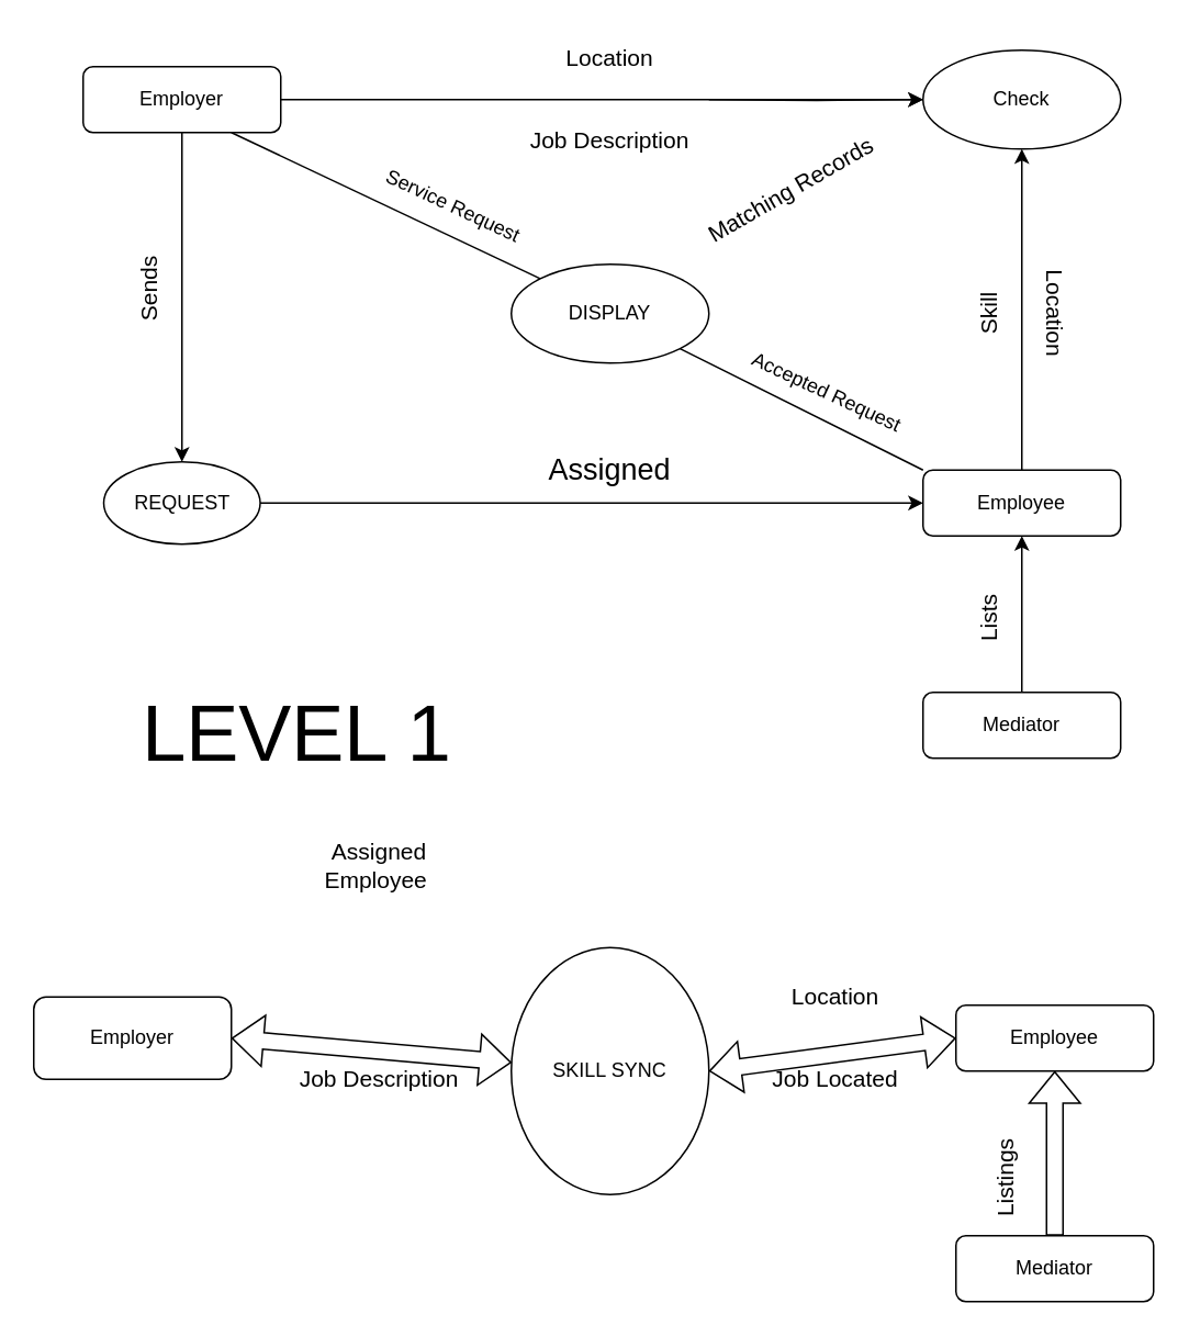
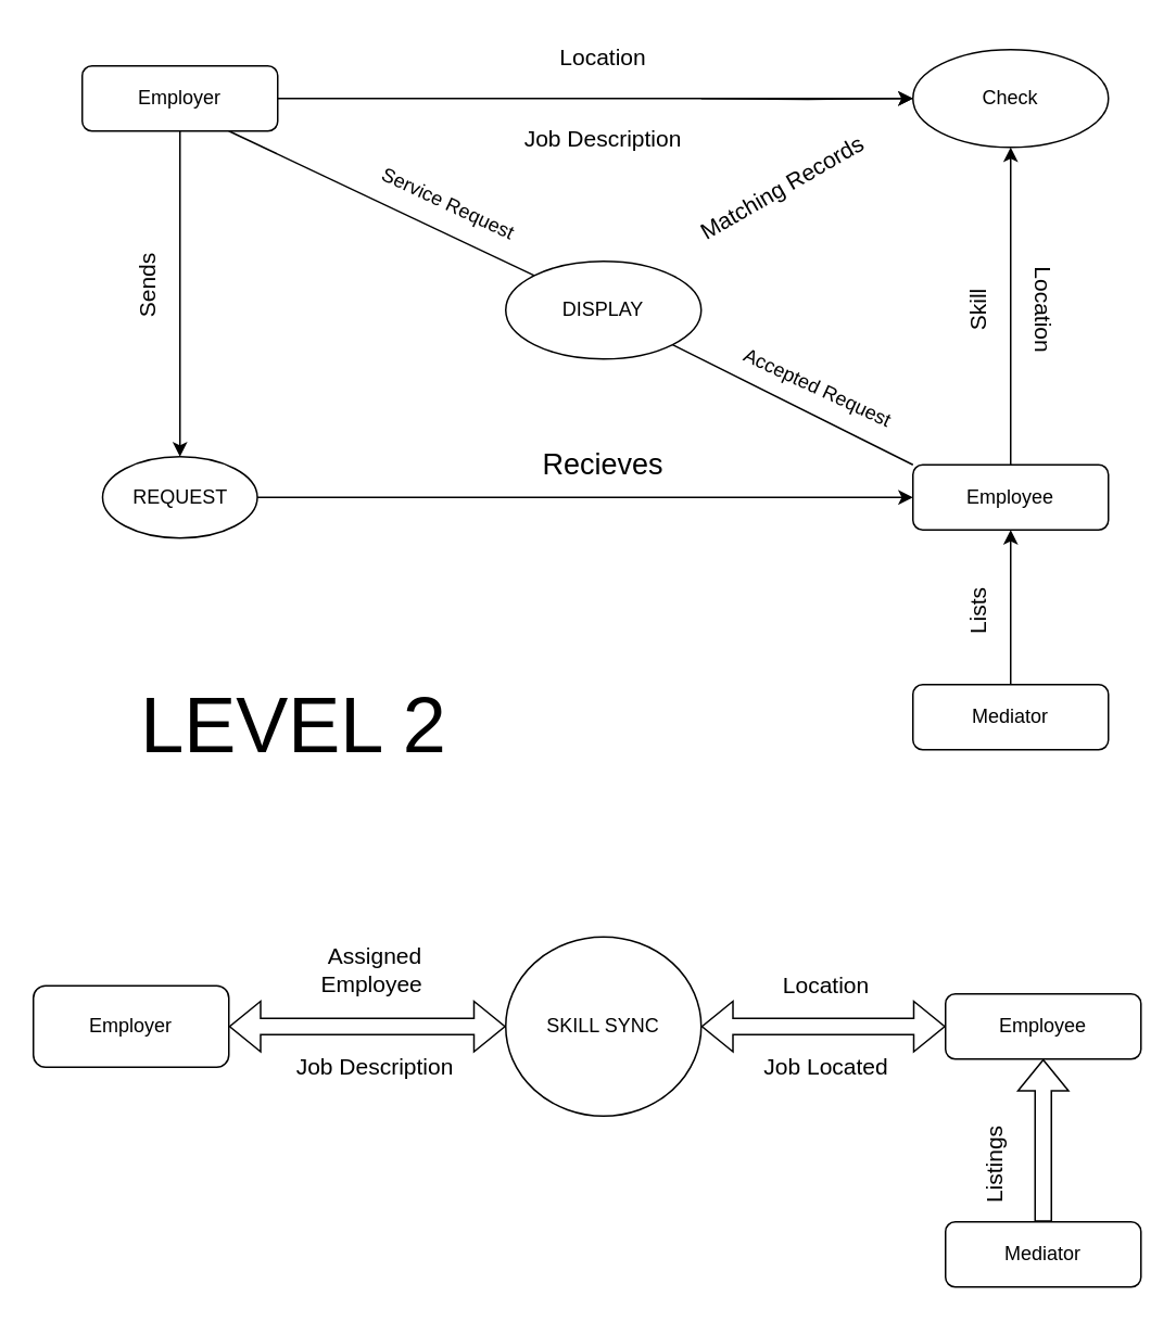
  <mxCell id="0" />
  <mxCell id="1" parent="0" />
  <mxCell id="2" style="edgeStyle=orthogonalEdgeStyle;rounded=0;orthogonalLoop=1;jettySize=auto;html=1;exitX=1;exitY=0.5;exitDx=0;exitDy=0;" edge="1" parent="1" source="4"><mxGeometry relative="1" as="geometry"><mxPoint x="560" y="60" as="targetPoint" /></mxGeometry></mxCell>
  <mxCell id="3" value="" style="edgeStyle=orthogonalEdgeStyle;rounded=0;orthogonalLoop=1;jettySize=auto;html=1;" edge="1" parent="1" source="4" target="12"><mxGeometry relative="1" as="geometry" /></mxCell>
  <mxCell id="4" value="Employer" style="rounded=1;whiteSpace=wrap;html=1;fontSize=12;glass=0;strokeWidth=1;shadow=0;" parent="1" vertex="1"><mxGeometry x="50" y="40" width="120" height="40" as="geometry" /></mxCell>
  <mxCell id="5" style="edgeStyle=orthogonalEdgeStyle;rounded=0;orthogonalLoop=1;jettySize=auto;html=1;exitX=1;exitY=0.5;exitDx=0;exitDy=0;entryX=0;entryY=0.5;entryDx=0;entryDy=0;" edge="1" parent="1" target="8"><mxGeometry relative="1" as="geometry"><mxPoint x="430" y="60" as="sourcePoint" /></mxGeometry></mxCell>
  <mxCell id="6" value="&lt;font style=&quot;font-size: 14px;&quot;&gt;Location&lt;/font&gt;" style="text;html=1;strokeColor=none;fillColor=none;align=center;verticalAlign=middle;whiteSpace=wrap;rounded=0;" vertex="1" parent="1"><mxGeometry x="340" y="20" width="60" height="30" as="geometry" /></mxCell>
  <mxCell id="7" value="&lt;font style=&quot;font-size: 14px;&quot;&gt;Job Description&lt;/font&gt;" style="text;html=1;strokeColor=none;fillColor=none;align=center;verticalAlign=middle;whiteSpace=wrap;rounded=0;" vertex="1" parent="1"><mxGeometry x="320" y="70" width="100" height="30" as="geometry" /></mxCell>
  <mxCell id="8" value="Check" style="ellipse;whiteSpace=wrap;html=1;" vertex="1" parent="1"><mxGeometry x="560" y="30" width="120" height="60" as="geometry" /></mxCell>
  <mxCell id="9" value="DISPLAY" style="ellipse;whiteSpace=wrap;html=1;" vertex="1" parent="1"><mxGeometry x="310" y="160" width="120" height="60" as="geometry" /></mxCell>
  <mxCell id="10" value="" style="endArrow=none;html=1;rounded=0;exitX=0;exitY=0;exitDx=0;exitDy=0;entryX=0.75;entryY=1;entryDx=0;entryDy=0;" edge="1" parent="1" source="9" target="4"><mxGeometry width="50" height="50" relative="1" as="geometry"><mxPoint x="442" y="189" as="sourcePoint" /><mxPoint x="170" y="110" as="targetPoint" /><Array as="points" /></mxGeometry></mxCell>
  <mxCell id="11" style="edgeStyle=orthogonalEdgeStyle;rounded=0;orthogonalLoop=1;jettySize=auto;html=1;exitX=1;exitY=0.5;exitDx=0;exitDy=0;entryX=0;entryY=0.5;entryDx=0;entryDy=0;" edge="1" parent="1" source="12" target="15"><mxGeometry relative="1" as="geometry" /></mxCell>
  <mxCell id="12" value="REQUEST" style="ellipse;whiteSpace=wrap;html=1;rounded=1;glass=0;strokeWidth=1;shadow=0;" vertex="1" parent="1"><mxGeometry x="62.5" y="280" width="95" height="50" as="geometry" /></mxCell>
  <mxCell id="13" value="&lt;font style=&quot;font-size: 14px;&quot;&gt;Sends&lt;/font&gt;" style="text;html=1;strokeColor=none;fillColor=none;align=center;verticalAlign=middle;whiteSpace=wrap;rounded=0;rotation=-90;" vertex="1" parent="1"><mxGeometry x="60" y="160" width="60" height="30" as="geometry" /></mxCell>
  <mxCell id="14" style="edgeStyle=orthogonalEdgeStyle;rounded=0;orthogonalLoop=1;jettySize=auto;html=1;exitX=0.5;exitY=0;exitDx=0;exitDy=0;entryX=0.5;entryY=1;entryDx=0;entryDy=0;" edge="1" parent="1" source="15" target="8"><mxGeometry relative="1" as="geometry" /></mxCell>
  <mxCell id="15" value="Employee" style="rounded=1;whiteSpace=wrap;html=1;fontSize=12;glass=0;strokeWidth=1;shadow=0;" vertex="1" parent="1"><mxGeometry x="560" y="285" width="120" height="40" as="geometry" /></mxCell>
- <mxCell id="16" value="&lt;font style=&quot;font-size: 18px;&quot;&gt;Assigned&lt;/font&gt;" style="text;html=1;strokeColor=none;fillColor=none;align=center;verticalAlign=middle;whiteSpace=wrap;rounded=0;" vertex="1" parent="1"><mxGeometry x="320" y="270" width="100" height="30" as="geometry" /></mxCell>
+ <mxCell id="16" value="&lt;font style=&quot;font-size: 18px;&quot;&gt;Recieves&lt;/font&gt;" style="text;html=1;strokeColor=none;fillColor=none;align=center;verticalAlign=middle;whiteSpace=wrap;rounded=0;" vertex="1" parent="1"><mxGeometry x="320" y="270" width="100" height="30" as="geometry" /></mxCell>
  <mxCell id="17" value="" style="endArrow=none;html=1;rounded=0;entryX=0;entryY=0;entryDx=0;entryDy=0;exitX=1;exitY=1;exitDx=0;exitDy=0;" edge="1" parent="1" source="9" target="15"><mxGeometry width="50" height="50" relative="1" as="geometry"><mxPoint x="360" y="250" as="sourcePoint" /><mxPoint x="410" y="200" as="targetPoint" /></mxGeometry></mxCell>
  <mxCell id="18" value="Accepted Request" style="text;html=1;strokeColor=none;fillColor=none;align=center;verticalAlign=middle;whiteSpace=wrap;rounded=0;rotation=25;" vertex="1" parent="1"><mxGeometry x="446.66" y="222.57" width="110" height="30" as="geometry" /></mxCell>
  <mxCell id="19" value="&lt;font style=&quot;font-size: 14px;&quot;&gt;Location&lt;/font&gt;" style="text;html=1;strokeColor=none;fillColor=none;align=center;verticalAlign=middle;whiteSpace=wrap;rounded=0;rotation=90;" vertex="1" parent="1"><mxGeometry x="610" y="175" width="60" height="30" as="geometry" /></mxCell>
  <mxCell id="20" value="&lt;font style=&quot;font-size: 14px;&quot;&gt;Skill&lt;/font&gt;" style="text;html=1;strokeColor=none;fillColor=none;align=center;verticalAlign=middle;whiteSpace=wrap;rounded=0;rotation=-90;" vertex="1" parent="1"><mxGeometry x="550" y="175" width="100" height="30" as="geometry" /></mxCell>
  <mxCell id="21" value="&lt;font style=&quot;font-size: 14px;&quot;&gt;Matching Records&lt;br&gt;&lt;/font&gt;" style="text;html=1;strokeColor=none;fillColor=none;align=center;verticalAlign=middle;whiteSpace=wrap;rounded=0;rotation=-30;" vertex="1" parent="1"><mxGeometry x="420" y="100" width="120" height="30" as="geometry" /></mxCell>
  <mxCell id="22" value="Service Request" style="text;html=1;strokeColor=none;fillColor=none;align=center;verticalAlign=middle;whiteSpace=wrap;rounded=0;rotation=25;" vertex="1" parent="1"><mxGeometry x="220" y="110" width="110" height="30" as="geometry" /></mxCell>
  <mxCell id="23" style="edgeStyle=orthogonalEdgeStyle;rounded=0;orthogonalLoop=1;jettySize=auto;html=1;entryX=0.5;entryY=1;entryDx=0;entryDy=0;" edge="1" parent="1" source="24" target="15"><mxGeometry relative="1" as="geometry" /></mxCell>
  <mxCell id="24" value="Mediator" style="rounded=1;whiteSpace=wrap;html=1;fontSize=12;glass=0;strokeWidth=1;shadow=0;" vertex="1" parent="1"><mxGeometry x="560" y="420" width="120" height="40" as="geometry" /></mxCell>
  <mxCell id="25" value="&lt;font style=&quot;font-size: 14px;&quot;&gt;Lists&lt;br&gt;&lt;/font&gt;" style="text;html=1;strokeColor=none;fillColor=none;align=center;verticalAlign=middle;whiteSpace=wrap;rounded=0;rotation=-90;" vertex="1" parent="1"><mxGeometry x="550" y="360" width="100" height="30" as="geometry" /></mxCell>
- <mxCell id="26" value="&lt;font style=&quot;font-size: 48px;&quot;&gt;LEVEL 1&lt;/font&gt;" style="text;html=1;strokeColor=none;fillColor=none;align=center;verticalAlign=middle;whiteSpace=wrap;rounded=0;" vertex="1" parent="1"><mxGeometry x="60" y="430" width="240" height="30" as="geometry" /></mxCell>
+ <mxCell id="26" value="&lt;font style=&quot;font-size: 48px;&quot;&gt;LEVEL 2&lt;/font&gt;" style="text;html=1;strokeColor=none;fillColor=none;align=center;verticalAlign=middle;whiteSpace=wrap;rounded=0;" vertex="1" parent="1"><mxGeometry x="60" y="430" width="240" height="30" as="geometry" /></mxCell>
  <mxCell id="27" value="Employer" style="rounded=1;whiteSpace=wrap;html=1;fontSize=12;glass=0;strokeWidth=1;shadow=0;" vertex="1" parent="1"><mxGeometry x="20" y="605" width="120" height="50" as="geometry" /></mxCell>
  <mxCell id="28" value="Employee" style="rounded=1;whiteSpace=wrap;html=1;fontSize=12;glass=0;strokeWidth=1;shadow=0;" vertex="1" parent="1"><mxGeometry x="580" y="610" width="120" height="40" as="geometry" /></mxCell>
- <mxCell id="29" value="SKILL SYNC" style="ellipse;whiteSpace=wrap;html=1;" vertex="1" parent="1"><mxGeometry x="310" y="575" width="120" height="150" as="geometry" /></mxCell>
+ <mxCell id="29" value="SKILL SYNC" style="ellipse;whiteSpace=wrap;html=1;" vertex="1" parent="1"><mxGeometry x="310" y="575" width="120" height="110" as="geometry" /></mxCell>
  <mxCell id="30" value="" style="shape=flexArrow;endArrow=classic;startArrow=classic;html=1;rounded=0;exitX=1;exitY=0.5;exitDx=0;exitDy=0;" edge="1" parent="1" source="27" target="29"><mxGeometry width="100" height="100" relative="1" as="geometry"><mxPoint x="450" y="670" as="sourcePoint" /><mxPoint x="550" y="570" as="targetPoint" /></mxGeometry></mxCell>
  <mxCell id="31" value="" style="shape=flexArrow;endArrow=classic;startArrow=classic;html=1;rounded=0;exitX=1;exitY=0.5;exitDx=0;exitDy=0;entryX=0;entryY=0.5;entryDx=0;entryDy=0;" edge="1" parent="1" source="29" target="28"><mxGeometry width="100" height="100" relative="1" as="geometry"><mxPoint x="426.66" y="629.44" as="sourcePoint" /><mxPoint x="556.66" y="629.44" as="targetPoint" /></mxGeometry></mxCell>
- <mxCell id="32" value="&lt;font style=&quot;font-size: 14px;&quot;&gt;Assigned Employee&amp;nbsp;&lt;/font&gt;" style="text;html=1;strokeColor=none;fillColor=none;align=center;verticalAlign=middle;whiteSpace=wrap;rounded=0;" vertex="1" parent="1"><mxGeometry x="185" y="510" width="90" height="30" as="geometry" /></mxCell>
+ <mxCell id="32" value="&lt;font style=&quot;font-size: 14px;&quot;&gt;Assigned Employee&amp;nbsp;&lt;/font&gt;" style="text;html=1;strokeColor=none;fillColor=none;align=center;verticalAlign=middle;whiteSpace=wrap;rounded=0;" vertex="1" parent="1"><mxGeometry x="185" y="580" width="90" height="30" as="geometry" /></mxCell>
  <mxCell id="33" value="&lt;font style=&quot;font-size: 14px;&quot;&gt;Job Description&lt;/font&gt;" style="text;html=1;strokeColor=none;fillColor=none;align=center;verticalAlign=middle;whiteSpace=wrap;rounded=0;" vertex="1" parent="1"><mxGeometry x="180" y="640" width="100" height="30" as="geometry" /></mxCell>
  <mxCell id="34" value="&lt;span style=&quot;font-size: 14px;&quot;&gt;Job Located&lt;/span&gt;" style="text;html=1;strokeColor=none;fillColor=none;align=center;verticalAlign=middle;whiteSpace=wrap;rounded=0;" vertex="1" parent="1"><mxGeometry x="456.66" y="640" width="100" height="30" as="geometry" /></mxCell>
  <mxCell id="35" value="&lt;font style=&quot;font-size: 14px;&quot;&gt;Location&lt;/font&gt;" style="text;html=1;strokeColor=none;fillColor=none;align=center;verticalAlign=middle;whiteSpace=wrap;rounded=0;" vertex="1" parent="1"><mxGeometry x="476.66" y="590" width="60" height="30" as="geometry" /></mxCell>
  <mxCell id="36" value="Mediator" style="rounded=1;whiteSpace=wrap;html=1;fontSize=12;glass=0;strokeWidth=1;shadow=0;" vertex="1" parent="1"><mxGeometry x="580" y="750" width="120" height="40" as="geometry" /></mxCell>
  <mxCell id="37" value="" style="shape=flexArrow;endArrow=classic;html=1;rounded=0;exitX=0.5;exitY=0;exitDx=0;exitDy=0;entryX=0.5;entryY=1;entryDx=0;entryDy=0;" edge="1" parent="1" source="36" target="28"><mxGeometry width="50" height="50" relative="1" as="geometry"><mxPoint x="480" y="610" as="sourcePoint" /><mxPoint x="530" y="560" as="targetPoint" /></mxGeometry></mxCell>
  <mxCell id="38" value="&lt;span style=&quot;font-size: 14px;&quot;&gt;Listings&lt;/span&gt;" style="text;html=1;strokeColor=none;fillColor=none;align=center;verticalAlign=middle;whiteSpace=wrap;rounded=0;rotation=-90;" vertex="1" parent="1"><mxGeometry x="560" y="700" width="100" height="30" as="geometry" /></mxCell>
